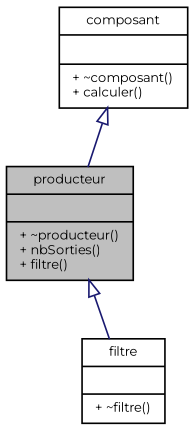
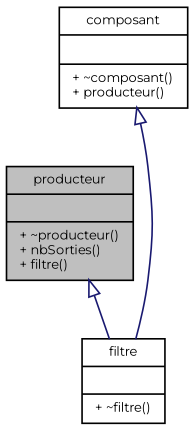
  digraph {
    fontname=Montserrat
    node [color=black fillcolor=white fontname=Montserrat fontsize=8 shape=record style=filled]
    edge [arrowtail=onormal color=midnightblue dir=back fontname=Montserrat fontsize=8 labelfontname=Helvetica labelfontsize=8 style=solid]
    n1 [fillcolor=grey75 fontcolor=black height=0.2 label="{producteur\n||+ ~producteur()\l+ nbSorties()\l+ filtre()\l}" width=0.4]
    n2 [height=0.2 label="{filtre\n||+ ~filtre()\l}" width=0.4]
-   n3 [height=0.2 label="{composant\n||+ ~composant()\l+ calculer()\l}" width=0.4]
+   n3 [height=0.2 label="{composant\n||+ ~composant()\l+ producteur()\l}" width=0.4]
    n1 -> n2
-   n3 -> n1
+   n3 -> n2
  }
